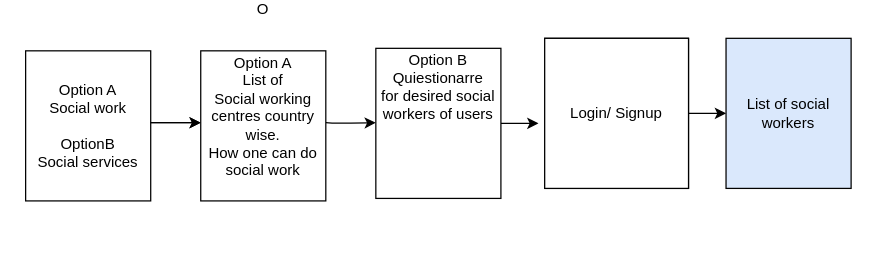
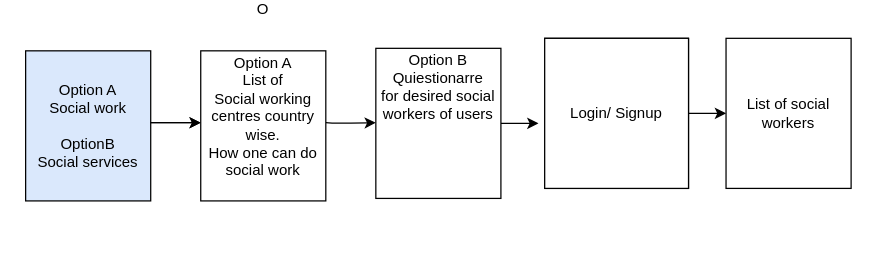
  <mxCell id="0" />
  <mxCell id="1" parent="0" />
- <mxCell id="2" value="&lt;div&gt;Option A&lt;/div&gt;&lt;div&gt;Social work&lt;br&gt;&lt;/div&gt;&lt;div&gt;&lt;br&gt;&lt;/div&gt;&lt;div&gt;OptionB&lt;/div&gt;&lt;div&gt;Social services&lt;br&gt;&lt;/div&gt;" style="rounded=0;whiteSpace=wrap;html=1;" vertex="1" parent="1"><mxGeometry x="20" y="30" width="100" height="120" as="geometry" /></mxCell>
+ <mxCell id="2" value="&lt;div&gt;Option A&lt;/div&gt;&lt;div&gt;Social work&lt;br&gt;&lt;/div&gt;&lt;div&gt;&lt;br&gt;&lt;/div&gt;&lt;div&gt;OptionB&lt;/div&gt;&lt;div&gt;Social services&lt;br&gt;&lt;/div&gt;" style="rounded=0;whiteSpace=wrap;html=1;fillColor=#dae8fc;" vertex="1" parent="1"><mxGeometry x="20" y="30" width="100" height="120" as="geometry" /></mxCell>
  <mxCell id="3" value="" style="endArrow=classic;html=1;" edge="1" parent="1"><mxGeometry width="50" height="50" relative="1" as="geometry"><mxPoint x="120" y="87.5" as="sourcePoint" /><mxPoint x="160" y="87.5" as="targetPoint" /></mxGeometry></mxCell>
  <mxCell id="4" value="" style="endArrow=classic;html=1;" edge="1" parent="1"><mxGeometry width="50" height="50" relative="1" as="geometry"><mxPoint x="260" y="87.5" as="sourcePoint" /><mxPoint x="300" y="87.5" as="targetPoint" /><Array as="points"><mxPoint x="260" y="88" /><mxPoint x="270" y="88" /></Array></mxGeometry></mxCell>
  <mxCell id="5" style="edgeStyle=orthogonalEdgeStyle;rounded=0;orthogonalLoop=1;jettySize=auto;html=1;exitX=1;exitY=0.5;exitDx=0;exitDy=0;" edge="1" parent="1" source="6"><mxGeometry relative="1" as="geometry"><mxPoint x="430" y="88" as="targetPoint" /></mxGeometry></mxCell>
  <mxCell id="6" value="&lt;div&gt;Option B&lt;/div&gt;&lt;div&gt;Quiestionarre&lt;br&gt;&lt;/div&gt;&lt;div&gt;for desired social workers of users &lt;br&gt;&lt;/div&gt;&lt;div&gt;&lt;br&gt;&lt;/div&gt;&lt;div&gt;&lt;br&gt;&lt;/div&gt;&lt;div&gt;&lt;br&gt;&lt;/div&gt;&lt;div&gt;&lt;br&gt;&lt;/div&gt;" style="rounded=0;whiteSpace=wrap;html=1;" vertex="1" parent="1"><mxGeometry x="300" y="28" width="100" height="120" as="geometry" /></mxCell>
  <mxCell id="7" value="&lt;div&gt;O&lt;/div&gt;&lt;div&gt;&lt;br&gt;&lt;/div&gt;&lt;div&gt;&lt;br&gt;&lt;/div&gt;&lt;div&gt;Option A&lt;/div&gt;&lt;div&gt;List of &lt;br&gt;&lt;/div&gt;&lt;div&gt;Social working centres country wise.&lt;br&gt;&lt;/div&gt;&lt;div&gt;How one can do social work&lt;br&gt;&lt;/div&gt;&lt;div&gt;&lt;br&gt;&lt;/div&gt;&lt;div&gt;&lt;br&gt;&lt;/div&gt;&lt;div&gt;&lt;br&gt;&lt;/div&gt;&lt;div&gt;&lt;br&gt;&lt;/div&gt;" style="rounded=0;whiteSpace=wrap;html=1;" vertex="1" parent="1"><mxGeometry x="160" y="30" width="100" height="120" as="geometry" /></mxCell>
  <mxCell id="8" style="edgeStyle=orthogonalEdgeStyle;rounded=0;orthogonalLoop=1;jettySize=auto;html=1;exitX=1;exitY=0.5;exitDx=0;exitDy=0;" edge="1" parent="1" source="9"><mxGeometry relative="1" as="geometry"><mxPoint x="580" y="80" as="targetPoint" /></mxGeometry></mxCell>
  <mxCell id="9" value="Login/ Signup" style="rounded=0;whiteSpace=wrap;html=1;" vertex="1" parent="1"><mxGeometry x="435" y="20" width="115" height="120" as="geometry" /></mxCell>
  <mxCell id="10" value="" style="endArrow=classic;html=1;" edge="1" parent="1"><mxGeometry width="50" height="50" relative="1" as="geometry"><mxPoint x="120" y="87.5" as="sourcePoint" /><mxPoint x="160" y="87.5" as="targetPoint" /></mxGeometry></mxCell>
  <mxCell id="11" value="Login/ Signup" style="rounded=0;whiteSpace=wrap;html=1;" vertex="1" parent="1"><mxGeometry x="435" y="20" width="115" height="120" as="geometry" /></mxCell>
- <mxCell id="12" value="List of social workers " style="rounded=0;whiteSpace=wrap;html=1;fillColor=#dae8fc;" vertex="1" parent="1"><mxGeometry x="580" y="20" width="100" height="120" as="geometry" /></mxCell>
+ <mxCell id="12" value="List of social workers " style="rounded=0;whiteSpace=wrap;html=1;" vertex="1" parent="1"><mxGeometry x="580" y="20" width="100" height="120" as="geometry" /></mxCell>
